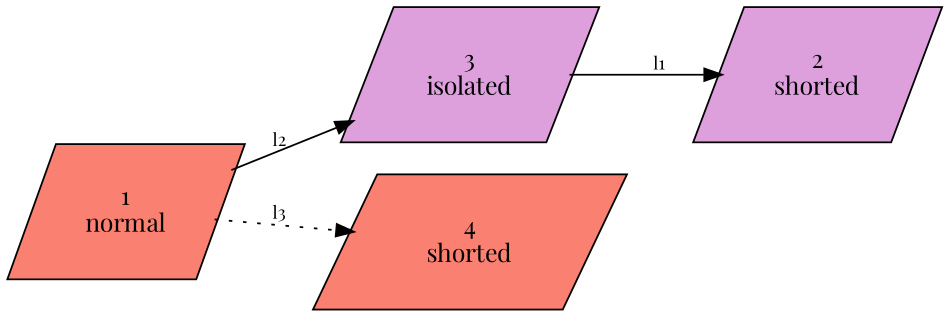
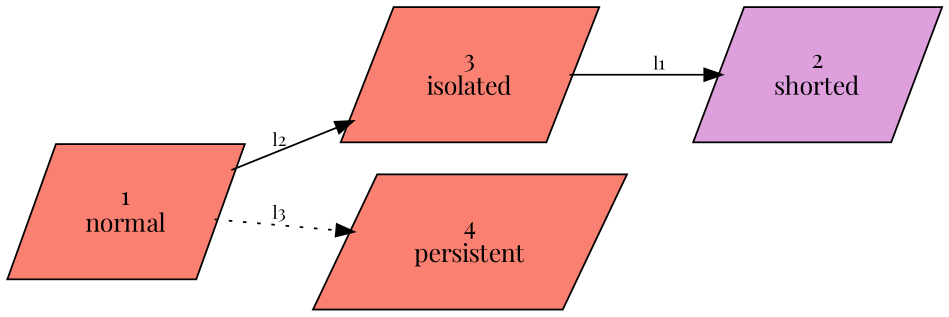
  digraph {
    fontname="Playfair Display"
    rankdir=LR
    node [fillcolor=salmon fontname="Playfair Display" shape=parallelogram style=filled]
    edge [fontname="Playfair Display" fontsize=10 style=solid]
    n1 [label="1\nnormal"]
-   n2 [fillcolor=plum label="3\nisolated"]
-   n3 [label="4\nshorted"]
+   n2 [label="3\nisolated"]
+   n3 [label="4\npersistent"]
    n4 [fillcolor=plum label="2\nshorted"]
    n1 -> n2 [label=l2]
    n1 -> n3 [label=l3 style=dotted]
    n2 -> n4 [label=l1]
  }
